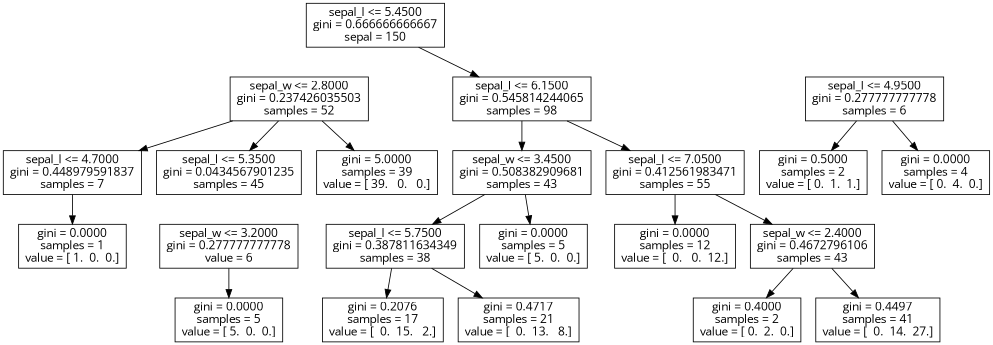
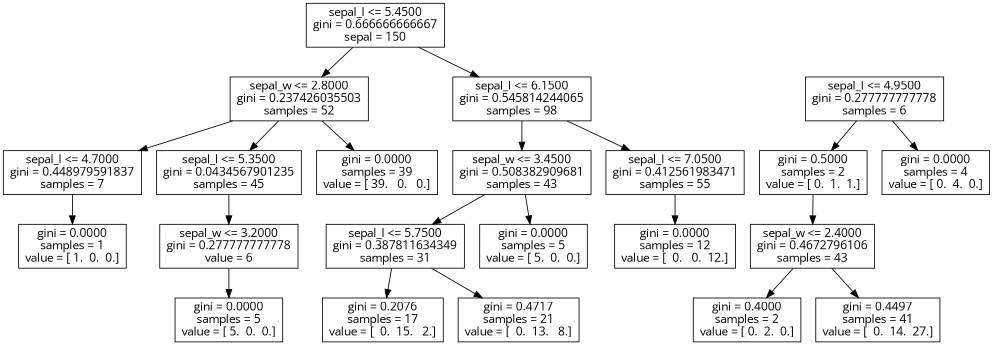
  digraph {
    fontname="Open Sans"
    node [fontname="Open Sans" shape=box]
    edge [fontname="Open Sans"]
    n1 [label="sepal_l <= 5.4500\ngini = 0.666666666667\nsepal = 150"]
    n2 [label="sepal_w <= 2.8000\ngini = 0.237426035503\nsamples = 52"]
    n3 [label="sepal_l <= 6.1500\ngini = 0.545814244065\nsamples = 98"]
    n4 [label="sepal_l <= 4.7000\ngini = 0.448979591837\nsamples = 7"]
    n5 [label="sepal_l <= 5.3500\ngini = 0.0434567901235\nsamples = 45"]
-   n6 [label="gini = 5.0000\nsamples = 39\nvalue = [ 39.   0.   0.]"]
+   n6 [label="gini = 0.0000\nsamples = 39\nvalue = [ 39.   0.   0.]"]
    n7 [label="sepal_w <= 3.4500\ngini = 0.508382909681\nsamples = 43"]
    n8 [label="sepal_l <= 7.0500\ngini = 0.412561983471\nsamples = 55"]
    n9 [label="gini = 0.0000\nsamples = 1\nvalue = [ 1.  0.  0.]"]
    n10 [label="sepal_w <= 3.2000\ngini = 0.277777777778\nvalue = 6"]
    n11 [label="sepal_l <= 4.9500\ngini = 0.277777777778\nsamples = 6"]
    n12 [label="gini = 0.5000\nsamples = 2\nvalue = [ 0.  1.  1.]"]
    n13 [label="gini = 0.0000\nsamples = 4\nvalue = [ 0.  4.  0.]"]
    n14 [label="gini = 0.0000\nsamples = 5\nvalue = [ 5.  0.  0.]"]
-   n15 [label="sepal_l <= 5.7500\ngini = 0.387811634349\nsamples = 38"]
+   n15 [label="sepal_l <= 5.7500\ngini = 0.387811634349\nsamples = 31"]
    n16 [label="gini = 0.0000\nsamples = 5\nvalue = [ 5.  0.  0.]"]
    n17 [label="sepal_w <= 2.4000\ngini = 0.4672796106\nsamples = 43"]
    n18 [label="gini = 0.0000\nsamples = 12\nvalue = [  0.   0.  12.]"]
    n19 [label="gini = 0.2076\nsamples = 17\nvalue = [  0.  15.   2.]"]
    n20 [label="gini = 0.4717\nsamples = 21\nvalue = [  0.  13.   8.]"]
    n21 [label="gini = 0.4000\nsamples = 2\nvalue = [ 0.  2.  0.]"]
    n22 [label="gini = 0.4497\nsamples = 41\nvalue = [  0.  14.  27.]"]
+   n1 -> n2
    n1 -> n3
    n2 -> n4
    n2 -> n5
    n2 -> n6
    n3 -> n7
    n3 -> n8
    n4 -> n9
+   n5 -> n10
    n7 -> n15
    n7 -> n16
-   n8 -> n17
+   n12 -> n17
    n8 -> n18
    n10 -> n14
    n11 -> n12
    n11 -> n13
    n15 -> n19
    n15 -> n20
    n17 -> n21
    n17 -> n22
  }
